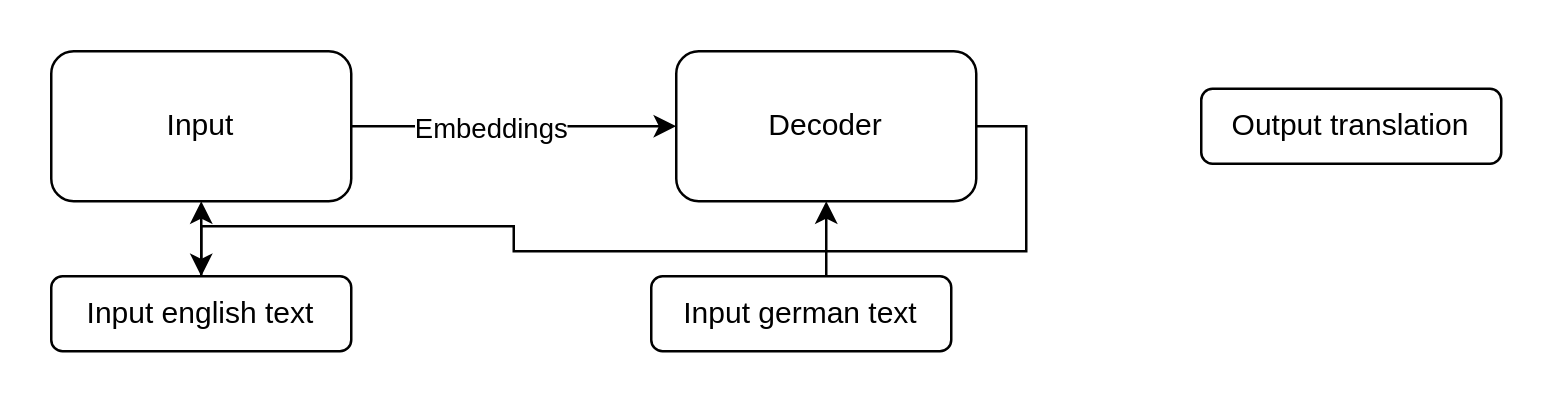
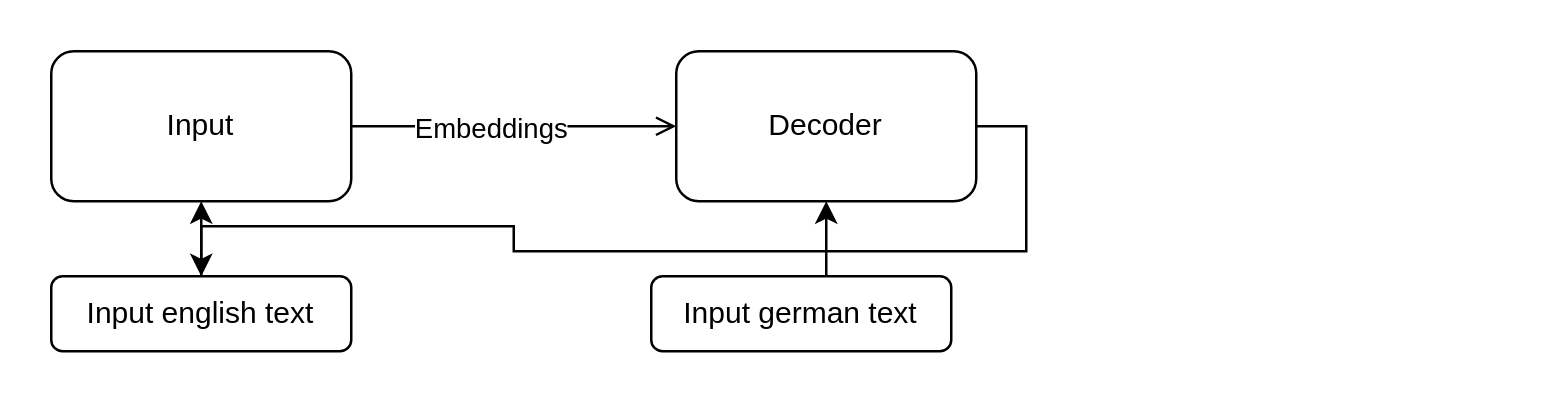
  <mxCell id="0" />
  <mxCell id="1" parent="0" />
- <mxCell id="2" style="edgeStyle=orthogonalEdgeStyle;rounded=0;orthogonalLoop=1;jettySize=auto;html=1;exitX=1;exitY=0.5;exitDx=0;exitDy=0;entryX=0;entryY=0.5;entryDx=0;entryDy=0;" edge="1" parent="1" source="4" target="6"><mxGeometry relative="1" as="geometry" /></mxCell>
+ <mxCell id="2" style="edgeStyle=orthogonalEdgeStyle;rounded=0;orthogonalLoop=1;jettySize=auto;html=1;exitX=1;exitY=0.5;exitDx=0;exitDy=0;entryX=0;entryY=0.5;entryDx=0;entryDy=0;endArrow=open;" edge="1" parent="1" source="4" target="6"><mxGeometry relative="1" as="geometry" /></mxCell>
  <mxCell id="3" value="Embeddings" style="edgeLabel;html=1;align=center;verticalAlign=middle;resizable=0;points=[];" vertex="1" connectable="0" parent="2"><mxGeometry x="-0.154" relative="1" as="geometry"><mxPoint as="offset" /></mxGeometry></mxCell>
  <mxCell id="4" value="Input" style="rounded=1;whiteSpace=wrap;html=1;" vertex="1" parent="1"><mxGeometry x="20" y="20" width="120" height="60" as="geometry" /></mxCell>
  <mxCell id="5" style="edgeStyle=orthogonalEdgeStyle;rounded=0;orthogonalLoop=1;jettySize=auto;html=1;exitX=1;exitY=0.5;exitDx=0;exitDy=0;" edge="1" parent="1" source="6" target="8"><mxGeometry relative="1" as="geometry"><mxPoint x="430" y="53" as="targetPoint" /></mxGeometry></mxCell>
  <mxCell id="6" value="Decoder" style="rounded=1;whiteSpace=wrap;html=1;" vertex="1" parent="1"><mxGeometry x="270" y="20" width="120" height="60" as="geometry" /></mxCell>
  <mxCell id="7" style="edgeStyle=orthogonalEdgeStyle;rounded=0;orthogonalLoop=1;jettySize=auto;html=1;exitX=0.5;exitY=0;exitDx=0;exitDy=0;entryX=0.5;entryY=1;entryDx=0;entryDy=0;" edge="1" parent="1" source="8" target="4"><mxGeometry relative="1" as="geometry" /></mxCell>
  <mxCell id="8" value="Input english text" style="rounded=1;whiteSpace=wrap;html=1;" vertex="1" parent="1"><mxGeometry x="20" y="110" width="120" height="30" as="geometry" /></mxCell>
  <mxCell id="9" style="edgeStyle=orthogonalEdgeStyle;rounded=0;orthogonalLoop=1;jettySize=auto;html=1;exitX=0.5;exitY=0;exitDx=0;exitDy=0;entryX=0.5;entryY=1;entryDx=0;entryDy=0;" edge="1" parent="1" source="10" target="6"><mxGeometry relative="1" as="geometry" /></mxCell>
  <mxCell id="10" value="Input german text" style="rounded=1;whiteSpace=wrap;html=1;" vertex="1" parent="1"><mxGeometry x="260" y="110" width="120" height="30" as="geometry" /></mxCell>
- <mxCell id="11" value="Output translation" style="rounded=1;whiteSpace=wrap;html=1;" vertex="1" parent="1"><mxGeometry x="480" y="35" width="120" height="30" as="geometry" /></mxCell>
